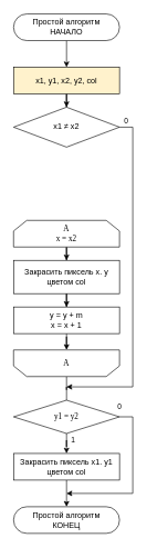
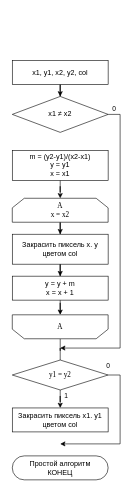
  <mxCell id="0" />
  <mxCell id="1" parent="0" />
- <mxCell id="2" value="" style="edgeStyle=orthogonalEdgeStyle;rounded=0;orthogonalLoop=1;jettySize=auto;html=1;" edge="1" parent="1" source="3" target="5"><mxGeometry relative="1" as="geometry" /></mxCell>
- <mxCell id="3" value="Простой алгоритм&lt;br&gt;НАЧАЛО" style="rounded=1;whiteSpace=wrap;html=1;arcSize=50;strokeWidth=1;fontSize=12;" vertex="1" parent="1"><mxGeometry x="20" y="20" width="160" height="40" as="geometry" /></mxCell>
  <mxCell id="4" value="" style="edgeStyle=orthogonalEdgeStyle;rounded=0;orthogonalLoop=1;jettySize=auto;html=1;" edge="1" parent="1" source="5" target="7"><mxGeometry relative="1" as="geometry" /></mxCell>
- <mxCell id="5" value="x1, y1, x2, y2, col" style="rounded=0;whiteSpace=wrap;html=1;fillColor=#fff2cc;" vertex="1" parent="1"><mxGeometry x="20" y="100" width="160" height="40" as="geometry" /></mxCell>
+ <mxCell id="5" value="x1, y1, x2, y2, col" style="rounded=0;whiteSpace=wrap;html=1;" vertex="1" parent="1"><mxGeometry x="20" y="100" width="160" height="40" as="geometry" /></mxCell>
  <mxCell id="6" value="0" style="edgeStyle=orthogonalEdgeStyle;rounded=0;orthogonalLoop=1;jettySize=auto;html=1;exitX=1;exitY=0.5;exitDx=0;exitDy=0;" edge="1" parent="1" source="7"><mxGeometry x="-0.962" y="10" relative="1" as="geometry"><mxPoint x="100" y="580" as="targetPoint" /><Array as="points"><mxPoint x="200" y="190" /><mxPoint x="200" y="580" /><mxPoint x="100" y="580" /></Array><mxPoint as="offset" /></mxGeometry></mxCell>
  <mxCell id="7" value="x1&amp;nbsp;≠ x2" style="rhombus;whiteSpace=wrap;html=1;rounded=0;" vertex="1" parent="1"><mxGeometry x="20" y="160" width="160" height="60" as="geometry" /></mxCell>
+ <mxCell id="8" value="" style="edgeStyle=orthogonalEdgeStyle;rounded=0;orthogonalLoop=1;jettySize=auto;html=1;" edge="1" parent="1" source="9" target="11"><mxGeometry relative="1" as="geometry" /></mxCell>
+ <mxCell id="9" value="m =&amp;nbsp;(y2-y1)/(x2-x1)&lt;br&gt;y = y1&lt;br&gt;x = x1" style="whiteSpace=wrap;html=1;rounded=0;" vertex="1" parent="1"><mxGeometry x="20" y="250" width="160" height="50" as="geometry" /></mxCell>
  <mxCell id="10" value="" style="edgeStyle=orthogonalEdgeStyle;rounded=0;orthogonalLoop=1;jettySize=auto;html=1;" edge="1" parent="1" source="11" target="13"><mxGeometry relative="1" as="geometry" /></mxCell>
  <mxCell id="11" value="A&lt;br&gt;x = x2" style="shape=loopLimit;whiteSpace=wrap;html=1;rounded=0;shadow=0;strokeWidth=1;fillColor=#ffffff;fontFamily=Times New Roman;fontSize=12;" vertex="1" parent="1"><mxGeometry x="20" y="330" width="160" height="40" as="geometry" /></mxCell>
  <mxCell id="12" value="" style="edgeStyle=orthogonalEdgeStyle;rounded=0;orthogonalLoop=1;jettySize=auto;html=1;" edge="1" parent="1" source="13" target="15"><mxGeometry relative="1" as="geometry" /></mxCell>
  <mxCell id="13" value="Закрасить пиксель x. y цветом col" style="rounded=0;whiteSpace=wrap;html=1;" vertex="1" parent="1"><mxGeometry x="20" y="390" width="160" height="50" as="geometry" /></mxCell>
  <mxCell id="14" value="" style="edgeStyle=orthogonalEdgeStyle;rounded=0;orthogonalLoop=1;jettySize=auto;html=1;" edge="1" parent="1" source="15" target="17"><mxGeometry relative="1" as="geometry" /></mxCell>
  <mxCell id="15" value="y = y + m&lt;br&gt;x = x + 1" style="whiteSpace=wrap;html=1;rounded=0;" vertex="1" parent="1"><mxGeometry x="20" y="460" width="160" height="40" as="geometry" /></mxCell>
  <mxCell id="16" value="" style="edgeStyle=orthogonalEdgeStyle;rounded=0;orthogonalLoop=1;jettySize=auto;html=1;endArrow=none;" edge="1" parent="1" source="17" target="20"><mxGeometry relative="1" as="geometry" /></mxCell>
  <mxCell id="17" value="A" style="shape=loopLimit;whiteSpace=wrap;html=1;rounded=0;shadow=0;strokeWidth=1;fillColor=#ffffff;fontFamily=Times New Roman;fontSize=12;direction=west;" vertex="1" parent="1"><mxGeometry x="20" y="524.5" width="160" height="40" as="geometry" /></mxCell>
  <mxCell id="18" value="1" style="edgeStyle=orthogonalEdgeStyle;rounded=0;orthogonalLoop=1;jettySize=auto;html=1;" edge="1" parent="1" source="20" target="22"><mxGeometry x="0.2" y="10" relative="1" as="geometry"><mxPoint as="offset" /></mxGeometry></mxCell>
  <mxCell id="19" value="0" style="edgeStyle=orthogonalEdgeStyle;rounded=0;orthogonalLoop=1;jettySize=auto;html=1;exitX=1;exitY=0.5;exitDx=0;exitDy=0;" edge="1" parent="1" source="20"><mxGeometry x="-1" y="15" relative="1" as="geometry"><mxPoint x="100" y="740" as="targetPoint" /><Array as="points"><mxPoint x="200" y="625" /><mxPoint x="200" y="740" /></Array><mxPoint as="offset" /></mxGeometry></mxCell>
  <mxCell id="20" value="y1 = y2" style="rhombus;whiteSpace=wrap;html=1;rounded=0;shadow=0;fontFamily=Times New Roman;strokeWidth=1;" vertex="1" parent="1"><mxGeometry x="20" y="600" width="160" height="50" as="geometry" /></mxCell>
- <mxCell id="21" value="" style="edgeStyle=orthogonalEdgeStyle;rounded=0;orthogonalLoop=1;jettySize=auto;html=1;" edge="1" parent="1" source="22" target="23"><mxGeometry relative="1" as="geometry" /></mxCell>
  <mxCell id="22" value="&lt;span style=&quot;font-family: &amp;#34;helvetica&amp;#34;&quot;&gt;Закрасить пиксель x1. y1 цветом col&lt;/span&gt;" style="whiteSpace=wrap;html=1;rounded=0;shadow=0;fontFamily=Times New Roman;strokeWidth=1;" vertex="1" parent="1"><mxGeometry x="20" y="680" width="160" height="40" as="geometry" /></mxCell>
  <mxCell id="23" value="Простой алгоритм&lt;br&gt;КОНЕЦ" style="rounded=1;whiteSpace=wrap;html=1;arcSize=50;strokeWidth=1;fontSize=12;" vertex="1" parent="1"><mxGeometry x="20" y="760" width="160" height="40" as="geometry" /></mxCell>
